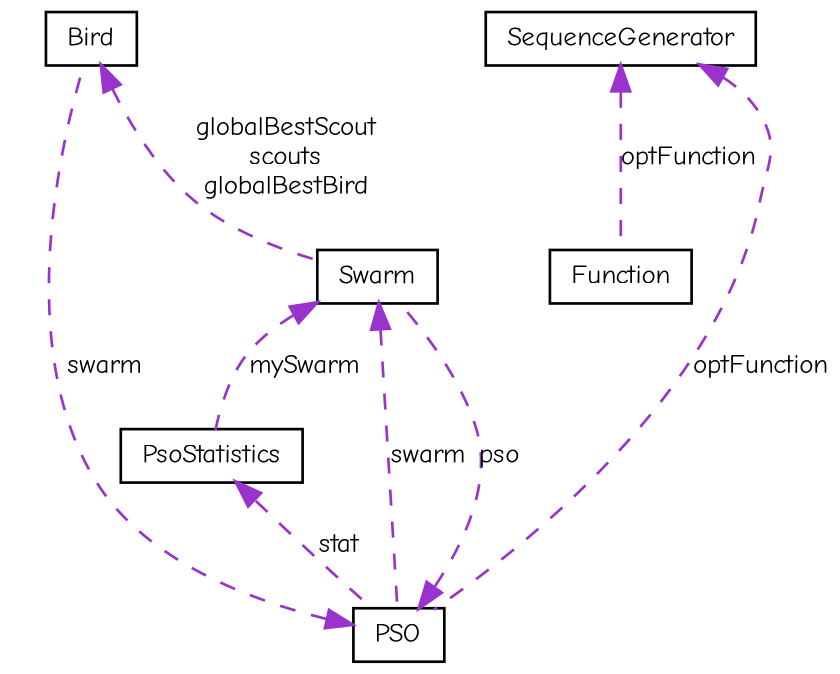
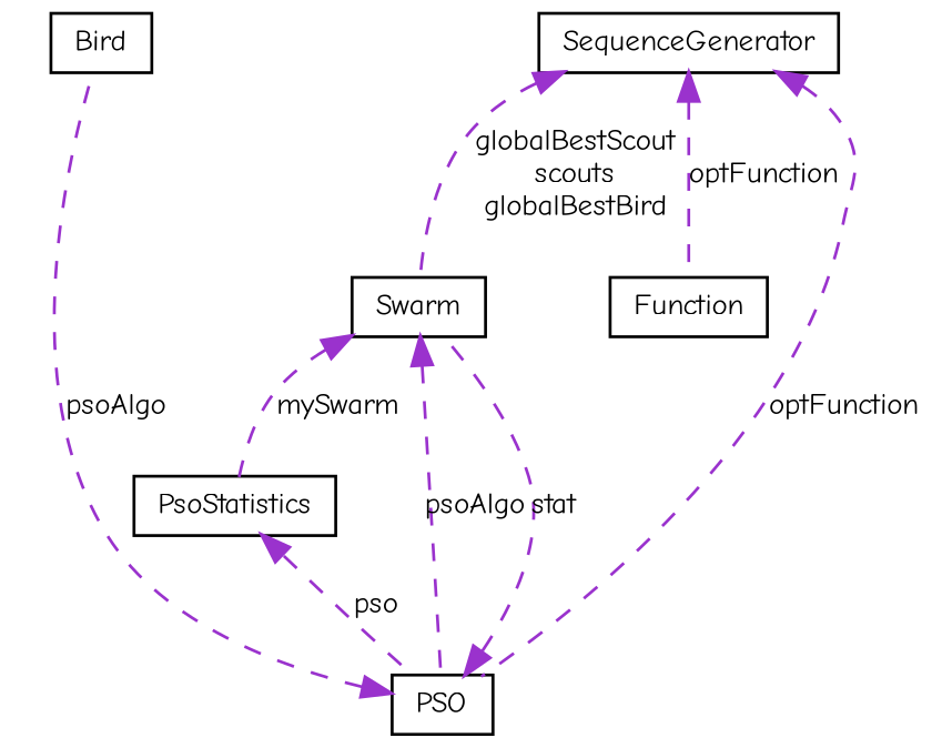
  digraph {
    fontname="Comic Neue"
    node [color=black fontname="Comic Neue" fontsize=10 shape=record]
    edge [color=darkorchid3 dir=back fontname="Comic Neue" fontsize=10 labelfontname=FreeSans labelfontsize=10 style=dashed]
    n1 [height=0.2 label=Bird width=0.4]
    n2 [height=0.2 label=Swarm width=0.4]
    n3 [height=0.2 label=PSO width=0.4]
    n4 [height=0.2 label=PsoStatistics width=0.4]
    n5 [height=0.2 label=Function width=0.4]
    n6 [height=0.2 label=SequenceGenerator width=0.4]
-   n1 -> n2 [label="globalBestScout\nscouts\nglobalBestBird"]
-   n2 -> n3 [label=swarm]
+   n6 -> n2 [label="globalBestScout\nscouts\nglobalBestBird"]
+   n2 -> n3 [label=psoAlgo]
    n2 -> n4 [label=mySwarm]
-   n3 -> n1 [label=swarm]
-   n3 -> n2 [label=pso]
-   n4 -> n3 [label=stat]
+   n3 -> n1 [label=psoAlgo]
+   n3 -> n2 [label=stat]
+   n4 -> n3 [label=pso]
    n6 -> n3 [label=optFunction]
    n6 -> n5 [label=optFunction]
  }
